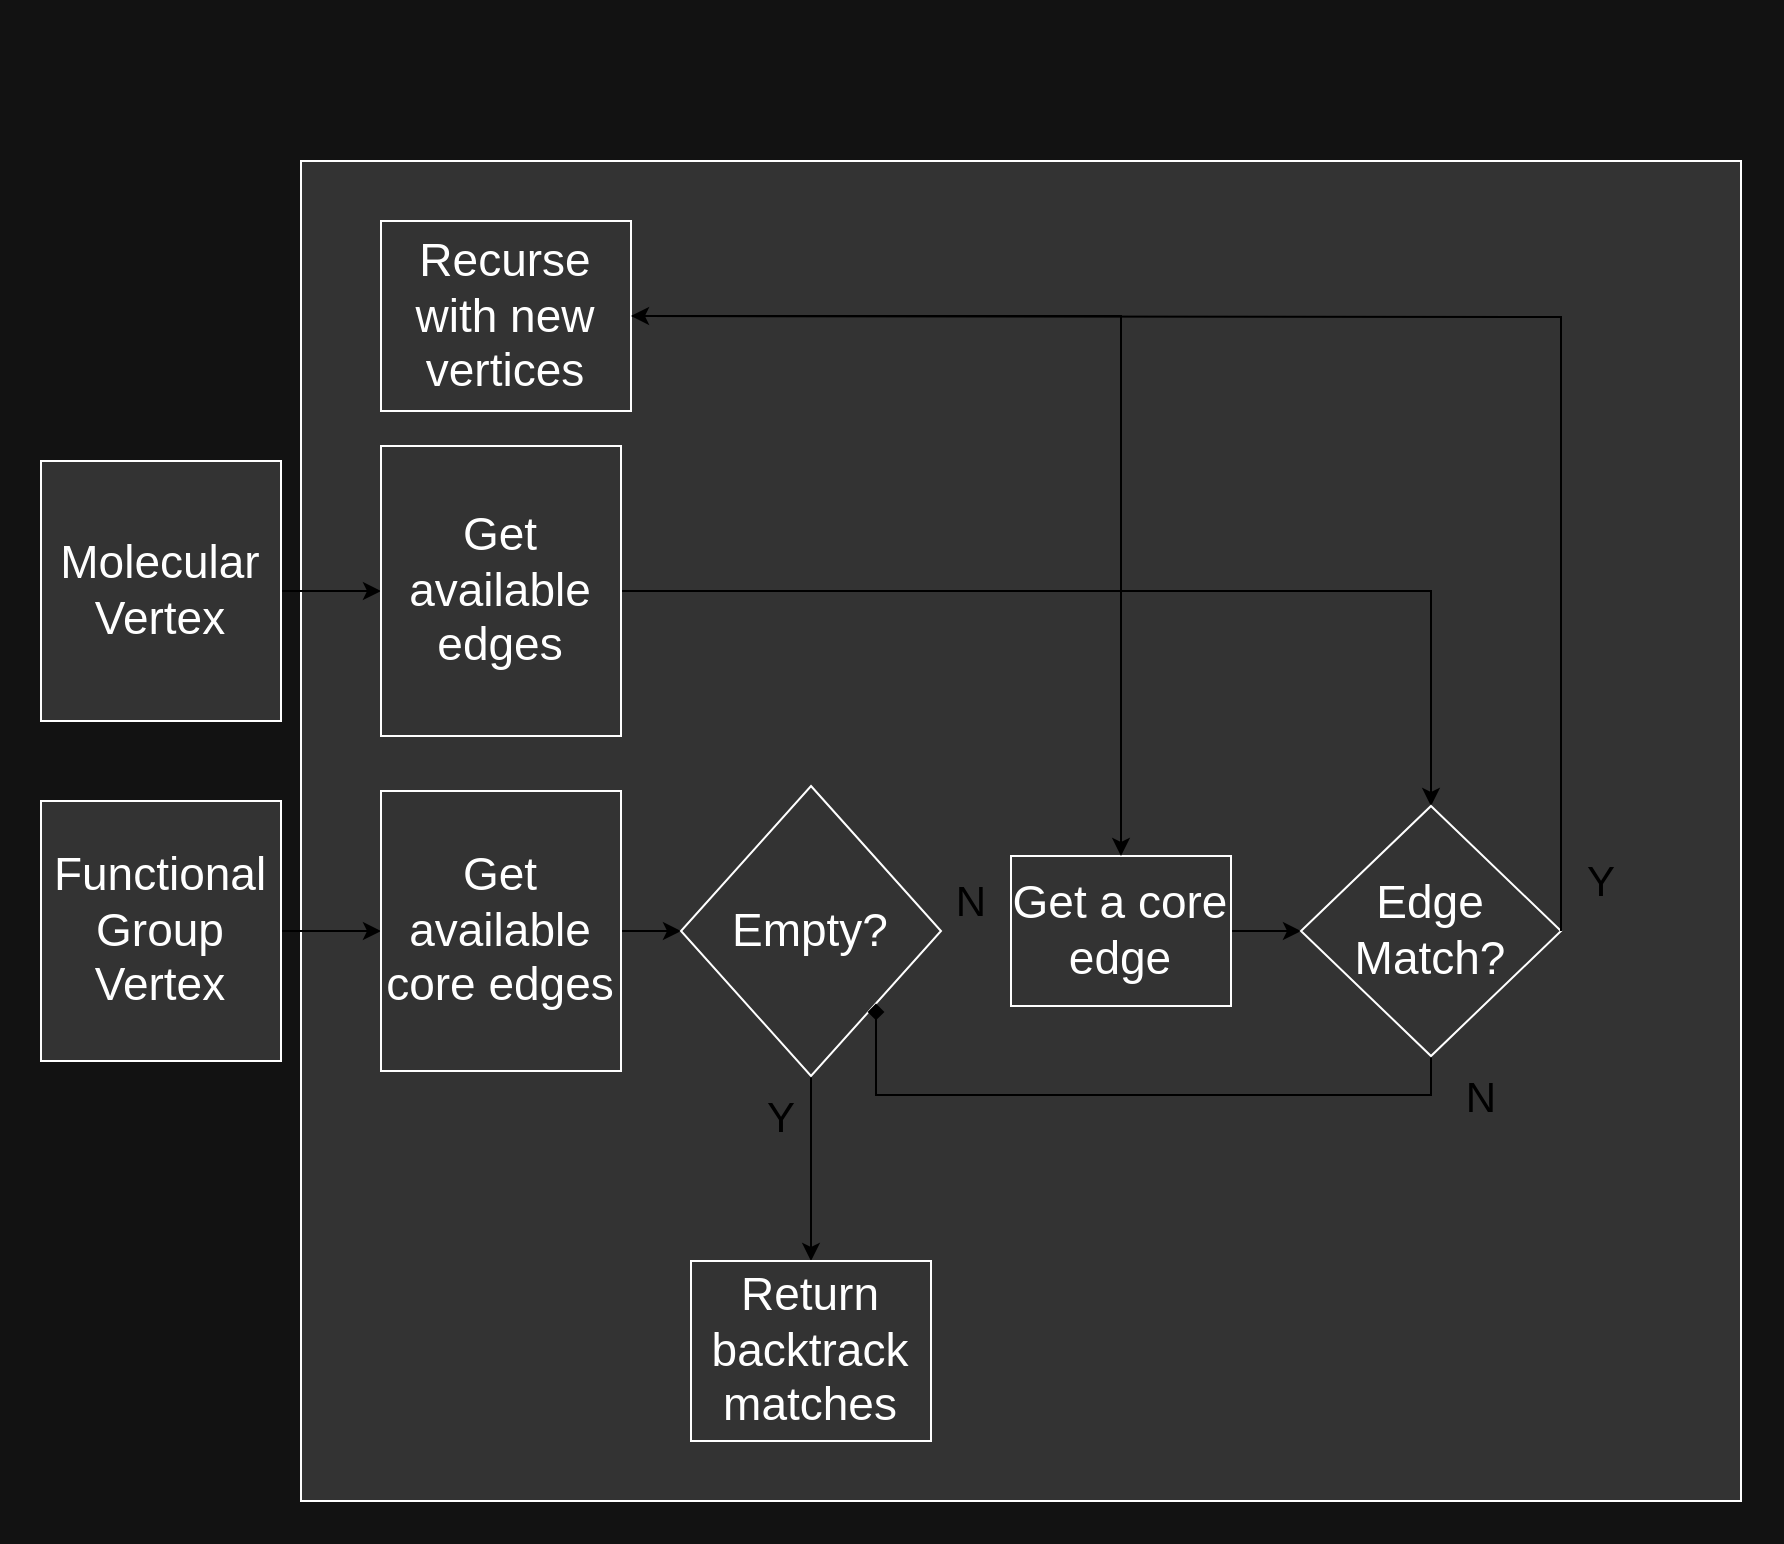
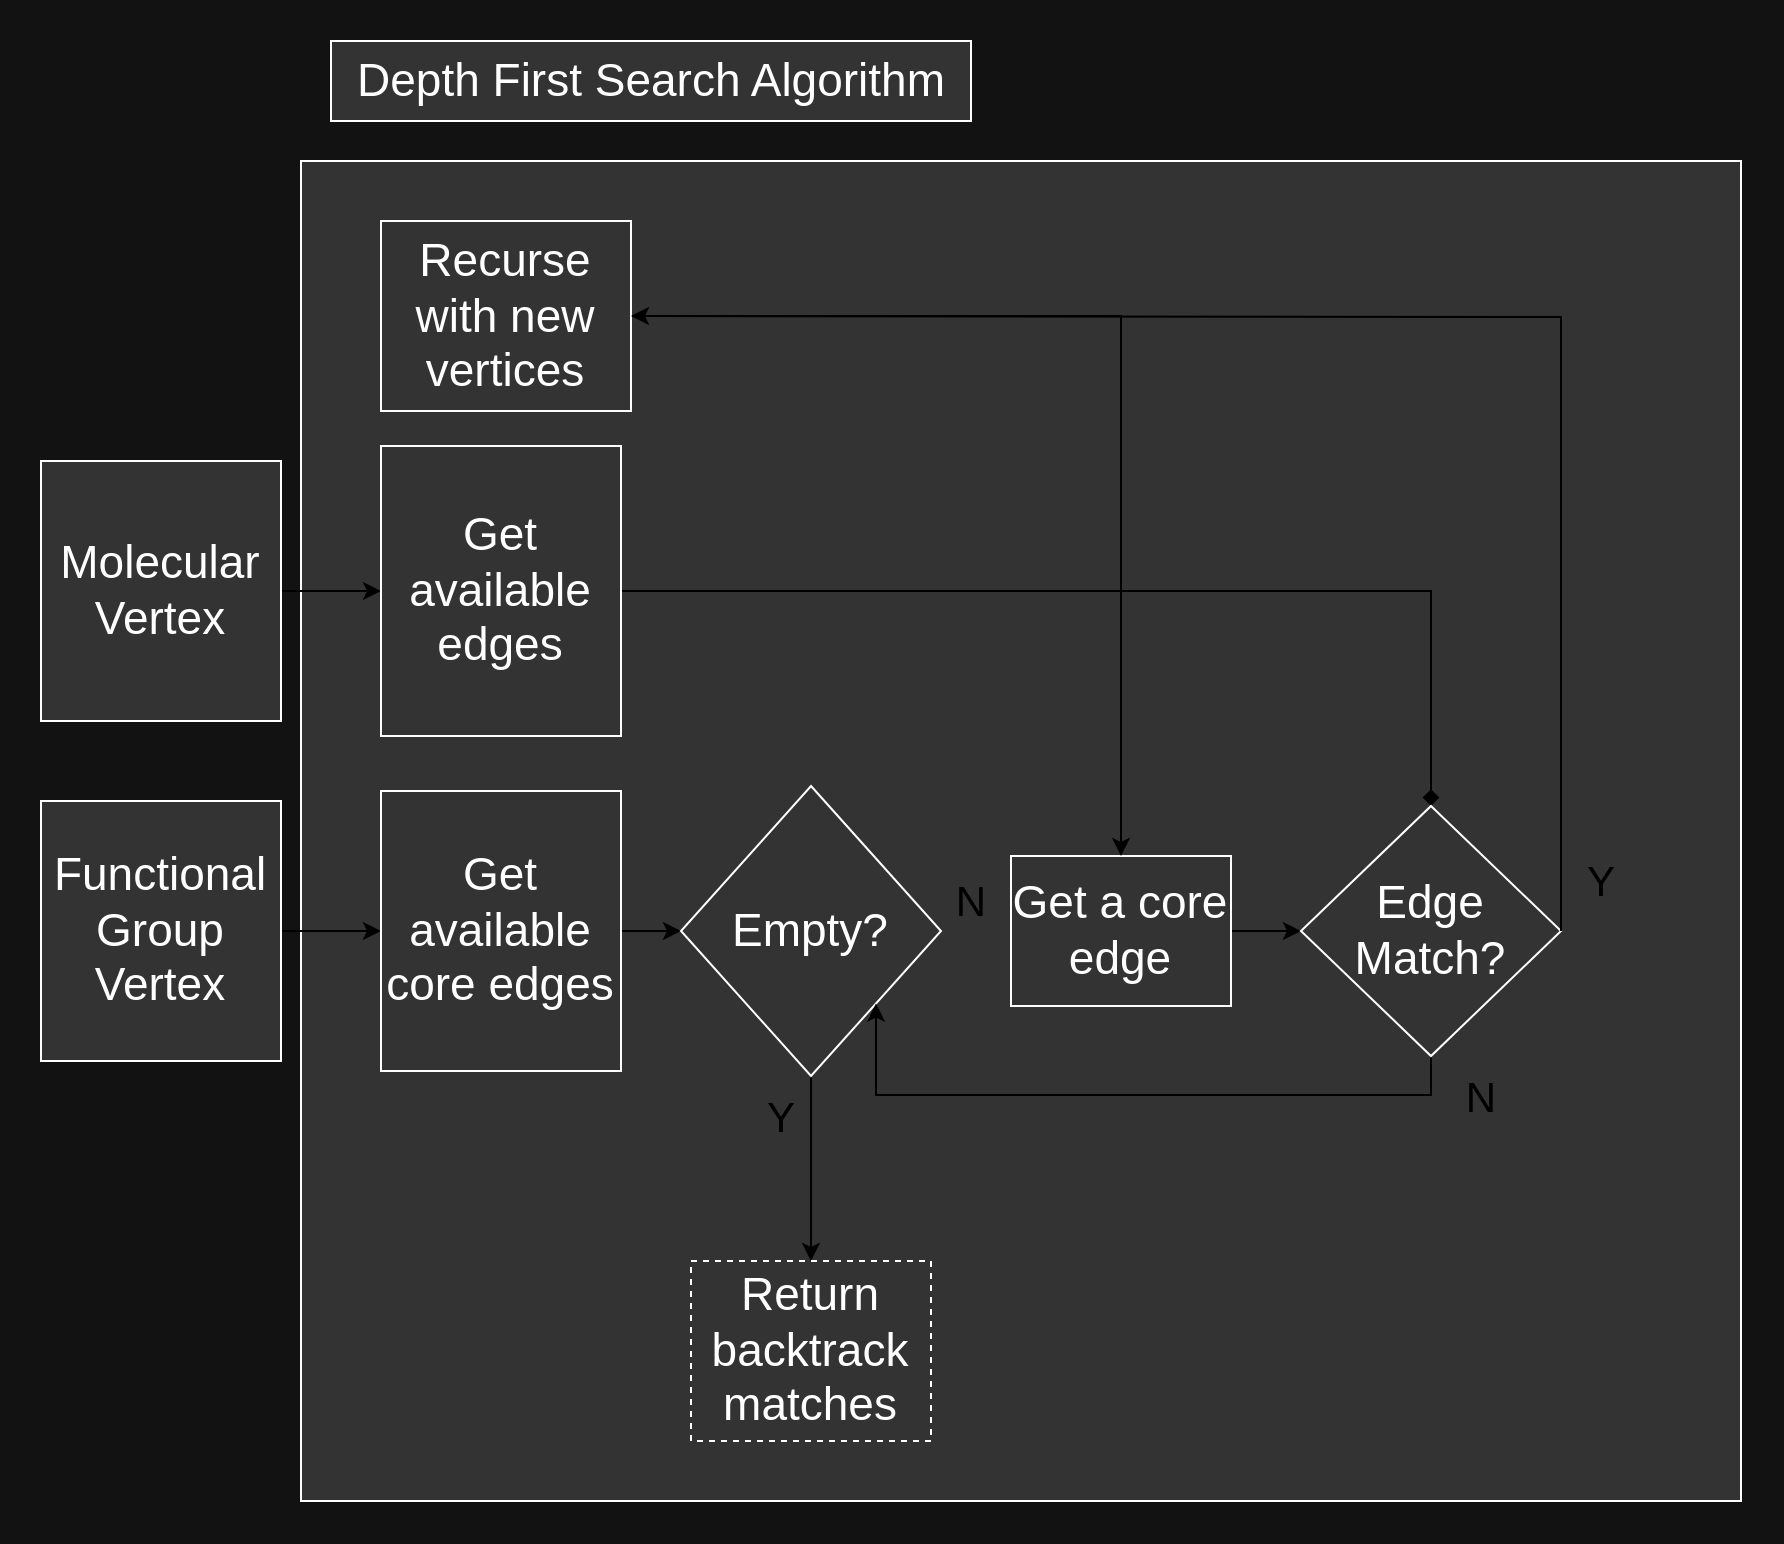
  <mxCell id="0" />
  <mxCell id="1" parent="0" />
+ <mxCell id="2" value="&lt;font style=&quot;font-size: 23px;&quot;&gt;Depth First Search Algorithm&lt;/font&gt;" style="text;html=1;align=center;verticalAlign=middle;resizable=0;points=[];autosize=1;strokeColor=#FFFFFF;fillColor=#333333;fontSize=23;fontColor=#FFFFFF;labelBorderColor=none;labelBackgroundColor=none;" parent="1" vertex="1"><mxGeometry x="165" y="20" width="320" height="40" as="geometry" /></mxCell>
  <mxCell id="3" value="" style="rounded=0;whiteSpace=wrap;html=1;fillColor=#333333;fontColor=#FFFFFF;labelBorderColor=none;labelBackgroundColor=none;strokeColor=#FFFFFF;" parent="1" vertex="1"><mxGeometry x="150" y="80" width="720" height="670" as="geometry" /></mxCell>
  <mxCell id="4" value="" style="edgeStyle=orthogonalEdgeStyle;rounded=0;orthogonalLoop=1;jettySize=auto;html=1;" edge="1" parent="1" source="5" target="7"><mxGeometry relative="1" as="geometry" /></mxCell>
  <mxCell id="5" value="&lt;span style=&quot;font-size: 23px;&quot;&gt;Molecular Vertex&lt;/span&gt;" style="rounded=0;whiteSpace=wrap;html=1;fillColor=#333333;fontColor=#FFFFFF;labelBorderColor=none;labelBackgroundColor=none;strokeColor=#FFFFFF;" parent="1" vertex="1"><mxGeometry x="20" y="230" width="120" height="130" as="geometry" /></mxCell>
- <mxCell id="6" value="" style="edgeStyle=orthogonalEdgeStyle;rounded=0;orthogonalLoop=1;jettySize=auto;html=1;fontSize=21;entryX=0.5;entryY=0;entryDx=0;entryDy=0;" edge="1" parent="1" source="7" target="18"><mxGeometry relative="1" as="geometry"><mxPoint x="615" y="392.5" as="targetPoint" /></mxGeometry></mxCell>
+ <mxCell id="6" value="" style="edgeStyle=orthogonalEdgeStyle;rounded=0;orthogonalLoop=1;jettySize=auto;html=1;fontSize=21;entryX=0.5;entryY=0;entryDx=0;entryDy=0;endArrow=diamond;" edge="1" parent="1" source="7" target="18"><mxGeometry relative="1" as="geometry"><mxPoint x="615" y="392.5" as="targetPoint" /></mxGeometry></mxCell>
  <mxCell id="7" value="Get available edges" style="rounded=0;whiteSpace=wrap;html=1;fillColor=#333333;fontColor=#FFFFFF;labelBorderColor=none;labelBackgroundColor=none;strokeColor=#FFFFFF;fontSize=23;" parent="1" vertex="1"><mxGeometry x="190" y="222.5" width="120" height="145" as="geometry" /></mxCell>
  <mxCell id="8" value="" style="edgeStyle=orthogonalEdgeStyle;rounded=0;orthogonalLoop=1;jettySize=auto;html=1;" edge="1" parent="1" source="9" target="11"><mxGeometry relative="1" as="geometry" /></mxCell>
  <mxCell id="9" value="&lt;span style=&quot;font-size: 23px;&quot;&gt;Functional Group Vertex&lt;/span&gt;" style="rounded=0;whiteSpace=wrap;html=1;fillColor=#333333;fontColor=#FFFFFF;labelBorderColor=none;labelBackgroundColor=none;strokeColor=#FFFFFF;" vertex="1" parent="1"><mxGeometry x="20" y="400" width="120" height="130" as="geometry" /></mxCell>
  <mxCell id="10" value="" style="edgeStyle=orthogonalEdgeStyle;rounded=0;orthogonalLoop=1;jettySize=auto;html=1;" edge="1" parent="1" source="11" target="13"><mxGeometry relative="1" as="geometry" /></mxCell>
  <mxCell id="11" value="Get available core edges" style="rounded=0;whiteSpace=wrap;html=1;fillColor=#333333;fontColor=#FFFFFF;labelBorderColor=none;labelBackgroundColor=none;strokeColor=#FFFFFF;fontSize=23;" vertex="1" parent="1"><mxGeometry x="190" y="395" width="120" height="140" as="geometry" /></mxCell>
  <mxCell id="12" value="" style="edgeStyle=orthogonalEdgeStyle;rounded=0;orthogonalLoop=1;jettySize=auto;html=1;fontSize=21;" edge="1" parent="1" source="13" target="23"><mxGeometry relative="1" as="geometry" /></mxCell>
  <mxCell id="13" value="Empty?" style="rhombus;whiteSpace=wrap;html=1;fontSize=23;fillColor=#333333;strokeColor=#FFFFFF;fontColor=#FFFFFF;rounded=0;labelBorderColor=none;labelBackgroundColor=none;" vertex="1" parent="1"><mxGeometry x="340" y="392.5" width="130" height="145" as="geometry" /></mxCell>
  <mxCell id="14" value="&lt;font style=&quot;font-size: 21px;&quot;&gt;N&lt;/font&gt;" style="text;html=1;align=center;verticalAlign=middle;resizable=0;points=[];autosize=1;strokeColor=none;fillColor=none;" vertex="1" parent="1"><mxGeometry x="465" y="430" width="40" height="40" as="geometry" /></mxCell>
  <mxCell id="15" value="" style="edgeStyle=orthogonalEdgeStyle;rounded=0;orthogonalLoop=1;jettySize=auto;html=1;fontSize=21;" edge="1" parent="1" source="16" target="18"><mxGeometry relative="1" as="geometry" /></mxCell>
  <mxCell id="16" value="Get a core edge" style="rounded=0;whiteSpace=wrap;html=1;fillColor=#333333;fontColor=#FFFFFF;labelBorderColor=none;labelBackgroundColor=none;strokeColor=#FFFFFF;fontSize=23;" vertex="1" parent="1"><mxGeometry x="505" y="427.5" width="110" height="75" as="geometry" /></mxCell>
- <mxCell id="17" value="" style="edgeStyle=orthogonalEdgeStyle;rounded=0;orthogonalLoop=1;jettySize=auto;html=1;fontSize=21;entryX=1;entryY=1;entryDx=0;entryDy=0;endArrow=diamond;" edge="1" parent="1" source="18" target="13"><mxGeometry relative="1" as="geometry"><mxPoint x="715" y="607.5" as="targetPoint" /><Array as="points"><mxPoint x="715" y="547" /><mxPoint x="438" y="547" /></Array></mxGeometry></mxCell>
+ <mxCell id="17" value="" style="edgeStyle=orthogonalEdgeStyle;rounded=0;orthogonalLoop=1;jettySize=auto;html=1;fontSize=21;entryX=1;entryY=1;entryDx=0;entryDy=0;" edge="1" parent="1" source="18" target="13"><mxGeometry relative="1" as="geometry"><mxPoint x="715" y="607.5" as="targetPoint" /><Array as="points"><mxPoint x="715" y="547" /><mxPoint x="438" y="547" /></Array></mxGeometry></mxCell>
  <mxCell id="18" value="Edge Match?" style="rhombus;whiteSpace=wrap;html=1;fontSize=23;fillColor=#333333;strokeColor=#FFFFFF;fontColor=#FFFFFF;rounded=0;labelBorderColor=none;labelBackgroundColor=none;" vertex="1" parent="1"><mxGeometry x="650" y="402.5" width="130" height="125" as="geometry" /></mxCell>
  <mxCell id="19" value="&lt;font style=&quot;font-size: 21px;&quot;&gt;Y&lt;/font&gt;" style="text;html=1;align=center;verticalAlign=middle;resizable=0;points=[];autosize=1;strokeColor=none;fillColor=none;" vertex="1" parent="1"><mxGeometry x="780" y="420" width="40" height="40" as="geometry" /></mxCell>
  <mxCell id="20" value="" style="edgeStyle=orthogonalEdgeStyle;rounded=0;orthogonalLoop=1;jettySize=auto;html=1;fontSize=21;" edge="1" parent="1" source="21" target="16"><mxGeometry relative="1" as="geometry"><mxPoint x="110" y="157.5" as="targetPoint" /></mxGeometry></mxCell>
  <mxCell id="21" value="Recurse with new vertices" style="rounded=0;whiteSpace=wrap;html=1;fillColor=#333333;fontColor=#FFFFFF;labelBorderColor=none;labelBackgroundColor=none;strokeColor=#FFFFFF;fontSize=23;" vertex="1" parent="1"><mxGeometry x="190" y="110" width="125" height="95" as="geometry" /></mxCell>
  <mxCell id="22" value="&lt;font style=&quot;font-size: 21px;&quot;&gt;Y&lt;/font&gt;" style="text;html=1;align=center;verticalAlign=middle;resizable=0;points=[];autosize=1;strokeColor=none;fillColor=none;" vertex="1" parent="1"><mxGeometry x="370" y="537.5" width="40" height="40" as="geometry" /></mxCell>
- <mxCell id="23" value="Return backtrack matches" style="whiteSpace=wrap;html=1;fontSize=23;fillColor=#333333;strokeColor=#FFFFFF;fontColor=#FFFFFF;rounded=0;labelBorderColor=none;labelBackgroundColor=none;" vertex="1" parent="1"><mxGeometry x="345" y="630" width="120" height="90" as="geometry" /></mxCell>
+ <mxCell id="23" value="Return backtrack matches" style="whiteSpace=wrap;html=1;fontSize=23;fillColor=#333333;strokeColor=#FFFFFF;fontColor=#FFFFFF;rounded=0;labelBorderColor=none;labelBackgroundColor=none;dashed=1;" vertex="1" parent="1"><mxGeometry x="345" y="630" width="120" height="90" as="geometry" /></mxCell>
  <mxCell id="24" value="" style="endArrow=classic;html=1;rounded=0;fontSize=21;entryX=1;entryY=0.5;entryDx=0;entryDy=0;" edge="1" parent="1" target="21"><mxGeometry width="50" height="50" relative="1" as="geometry"><mxPoint x="780" y="465" as="sourcePoint" /><mxPoint x="370" y="410" as="targetPoint" /><Array as="points"><mxPoint x="780" y="158" /></Array></mxGeometry></mxCell>
  <mxCell id="25" value="&lt;font style=&quot;font-size: 21px;&quot;&gt;N&lt;/font&gt;" style="text;html=1;align=center;verticalAlign=middle;resizable=0;points=[];autosize=1;strokeColor=none;fillColor=none;" vertex="1" parent="1"><mxGeometry x="720" y="527.5" width="40" height="40" as="geometry" /></mxCell>
